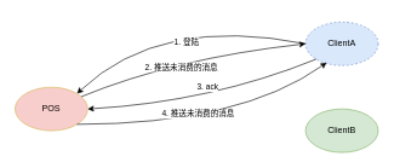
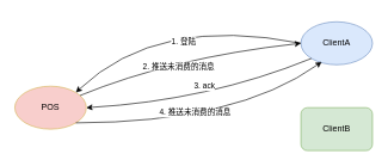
  <mxCell id="0" />
  <mxCell id="1" parent="0" />
  <mxCell id="2" value="POS" style="ellipse;whiteSpace=wrap;html=1;fillColor=#f8cecc;strokeColor=#d6b656;" vertex="1" parent="1"><mxGeometry x="20" y="120" width="100" height="60" as="geometry" /></mxCell>
- <mxCell id="3" value="ClientA" style="ellipse;whiteSpace=wrap;html=1;fillColor=#dae8fc;strokeColor=#6c8ebf;dashed=1;" vertex="1" parent="1"><mxGeometry x="420" y="30" width="100" height="60" as="geometry" /></mxCell>
- <mxCell id="4" value="ClientB" style="ellipse;whiteSpace=wrap;html=1;fillColor=#d5e8d4;strokeColor=#82b366;" vertex="1" parent="1"><mxGeometry x="420" y="150" width="100" height="60" as="geometry" /></mxCell>
+ <mxCell id="3" value="ClientA" style="ellipse;whiteSpace=wrap;html=1;fillColor=#dae8fc;strokeColor=#6c8ebf;" vertex="1" parent="1"><mxGeometry x="420" y="30" width="100" height="60" as="geometry" /></mxCell>
+ <mxCell id="4" value="ClientB" style="whiteSpace=wrap;html=1;fillColor=#d5e8d4;strokeColor=#82b366;rounded=1;" vertex="1" parent="1"><mxGeometry x="420" y="150" width="100" height="60" as="geometry" /></mxCell>
  <mxCell id="5" value="" style="curved=1;endArrow=classic;html=1;exitX=0;exitY=0.5;exitDx=0;exitDy=0;entryX=1;entryY=0;entryDx=0;entryDy=0;" edge="1" parent="1" source="3" target="2"><mxGeometry width="50" height="50" relative="1" as="geometry"><mxPoint x="220" y="350" as="sourcePoint" /><mxPoint x="270" y="300" as="targetPoint" /><Array as="points"><mxPoint x="220" y="20" /></Array></mxGeometry></mxCell>
  <mxCell id="6" value="1. 登陆" style="edgeLabel;html=1;align=center;verticalAlign=middle;resizable=0;points=[];" vertex="1" connectable="0" parent="5"><mxGeometry x="-0.107" y="30" relative="1" as="geometry"><mxPoint as="offset" /></mxGeometry></mxCell>
  <mxCell id="7" value="" style="curved=1;endArrow=classic;html=1;entryX=0;entryY=0.5;entryDx=0;entryDy=0;" edge="1" parent="1" source="2" target="3"><mxGeometry width="50" height="50" relative="1" as="geometry"><mxPoint x="120" y="150" as="sourcePoint" /><mxPoint x="130" y="160" as="targetPoint" /><Array as="points"><mxPoint x="240" y="80" /></Array></mxGeometry></mxCell>
  <mxCell id="8" value="2. 推送未消费的消息" style="edgeLabel;html=1;align=center;verticalAlign=middle;resizable=0;points=[];" vertex="1" connectable="0" parent="7"><mxGeometry x="-0.09" y="-12" relative="1" as="geometry"><mxPoint as="offset" /></mxGeometry></mxCell>
  <mxCell id="9" value="" style="curved=1;endArrow=classic;html=1;exitX=0;exitY=1;exitDx=0;exitDy=0;entryX=1;entryY=0.5;entryDx=0;entryDy=0;" edge="1" parent="1" source="3" target="2"><mxGeometry width="50" height="50" relative="1" as="geometry"><mxPoint x="440" y="80" as="sourcePoint" /><mxPoint x="110" y="160" as="targetPoint" /><Array as="points"><mxPoint x="290" y="140" /></Array></mxGeometry></mxCell>
  <mxCell id="10" value="3. ack" style="edgeLabel;html=1;align=center;verticalAlign=middle;resizable=0;points=[];" vertex="1" connectable="0" parent="9"><mxGeometry x="-0.019" y="-21" relative="1" as="geometry"><mxPoint as="offset" /></mxGeometry></mxCell>
  <mxCell id="11" value="" style="curved=1;endArrow=classic;html=1;entryX=0.29;entryY=0.933;entryDx=0;entryDy=0;entryPerimeter=0;exitX=1;exitY=1;exitDx=0;exitDy=0;" edge="1" parent="1" source="2" target="3"><mxGeometry width="50" height="50" relative="1" as="geometry"><mxPoint x="90" y="310" as="sourcePoint" /><mxPoint x="130" y="160" as="targetPoint" /><Array as="points"><mxPoint x="330" y="171" /></Array></mxGeometry></mxCell>
  <mxCell id="12" value="4. 推送未消费的消息" style="edgeLabel;html=1;align=center;verticalAlign=middle;resizable=0;points=[];" vertex="1" connectable="0" parent="11"><mxGeometry x="-0.107" y="15" relative="1" as="geometry"><mxPoint as="offset" /></mxGeometry></mxCell>
